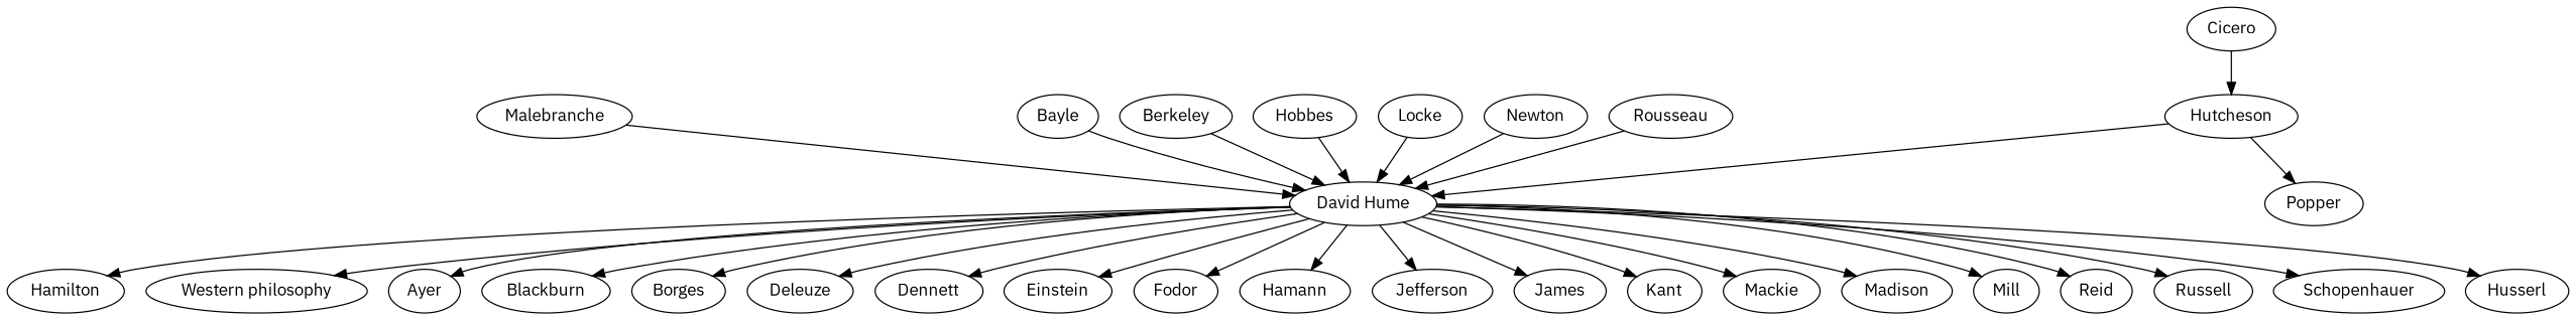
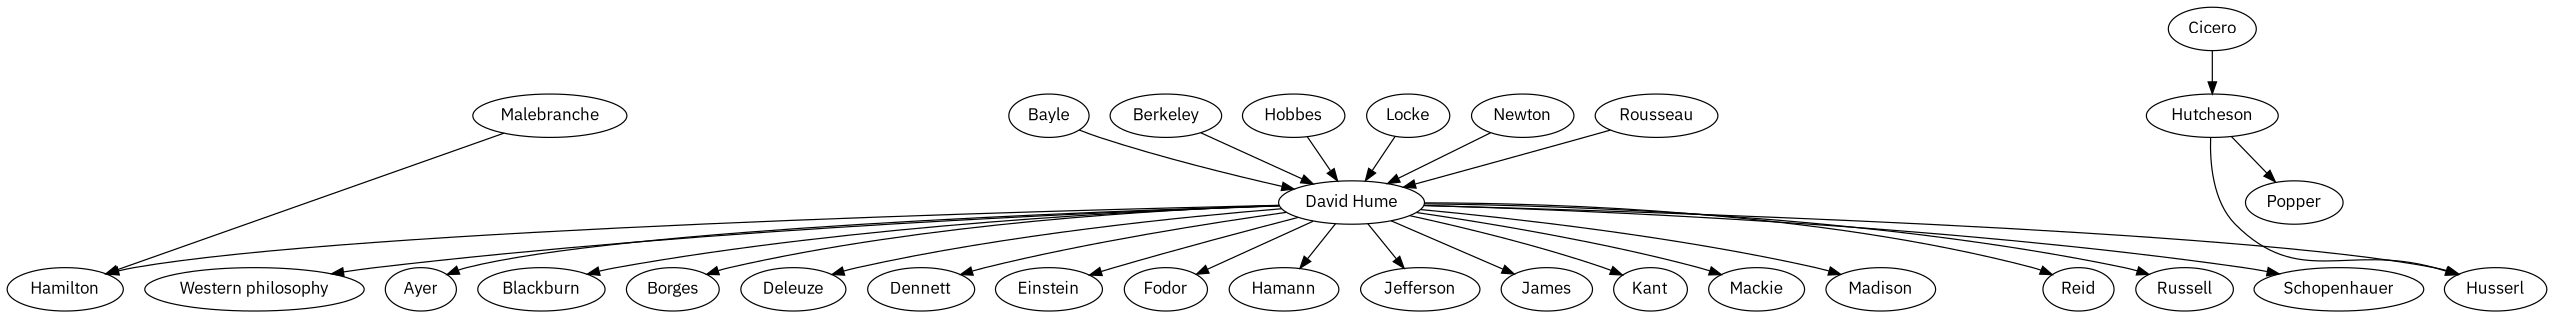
  digraph {
    fontname="IBM Plex Sans"
    node [fontname="IBM Plex Sans"]
    edge [fontname="IBM Plex Sans"]
    Bayle
    "David Hume"
    "Western philosophy"
    Ayer
    Blackburn
    Borges
    Deleuze
    Dennett
    Einstein
    Fodor
    Hamann
    Hamilton
    Husserl
    Jefferson
    James
    Kant
    Mackie
    Madison
-   Mill
    Reid
    Russell
    Schopenhauer
    Berkeley
    Cicero
    Hutcheson
    Hobbes
    Popper
    Locke
    Malebranche
    Newton
    Rousseau
    Bayle -> "David Hume"
    "David Hume" -> "Western philosophy"
    "David Hume" -> Ayer
    "David Hume" -> Blackburn
    "David Hume" -> Borges
    "David Hume" -> Deleuze
    "David Hume" -> Dennett
    "David Hume" -> Einstein
    "David Hume" -> Fodor
    "David Hume" -> Hamann
    "David Hume" -> Hamilton
    "David Hume" -> Husserl
    "David Hume" -> Jefferson
    "David Hume" -> James
    "David Hume" -> Kant
    "David Hume" -> Mackie
    "David Hume" -> Madison
-   "David Hume" -> Mill
    "David Hume" -> Reid
    "David Hume" -> Russell
    "David Hume" -> Schopenhauer
    Berkeley -> "David Hume"
    Cicero -> Hutcheson
-   Hutcheson -> "David Hume"
+   Hutcheson -> Husserl
    Hutcheson -> Popper
    Hobbes -> "David Hume"
    Locke -> "David Hume"
-   Malebranche -> "David Hume"
+   Malebranche -> Hamilton
    Newton -> "David Hume"
    Rousseau -> "David Hume"
  }
